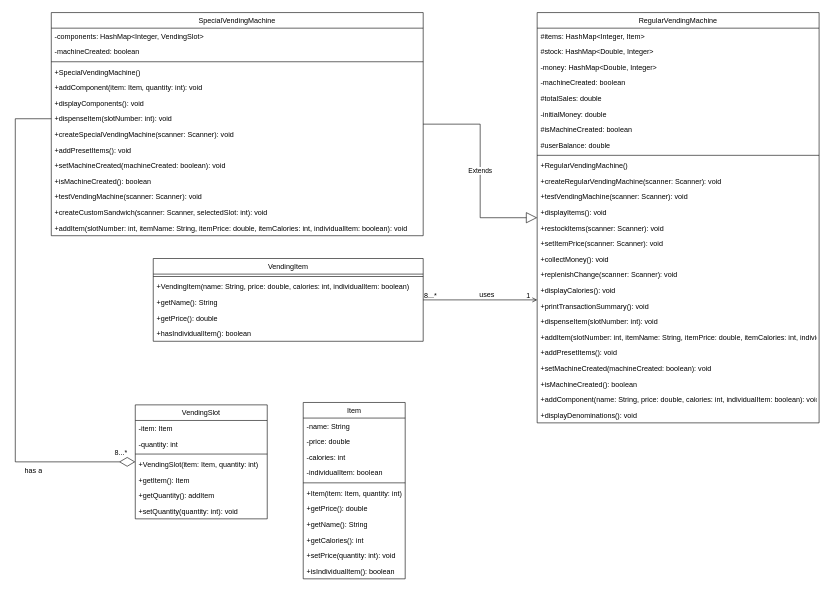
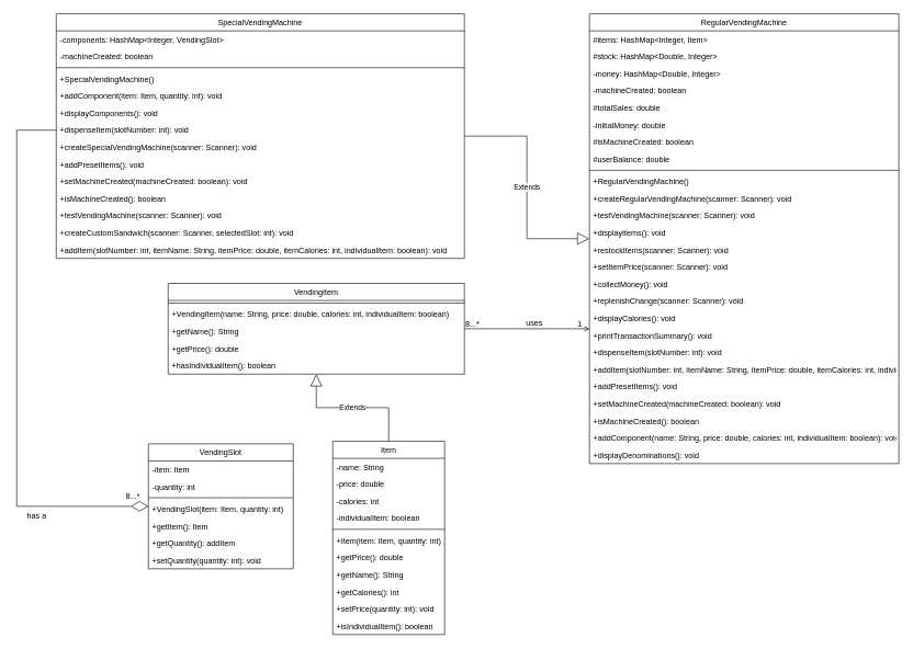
  <mxCell id="0" />
  <mxCell id="1" parent="0" />
  <mxCell id="2" value="VendingItem" style="swimlane;fontStyle=0;align=center;verticalAlign=top;childLayout=stackLayout;horizontal=1;startSize=26;horizontalStack=0;resizeParent=1;resizeLast=0;collapsible=1;marginBottom=0;rounded=0;shadow=0;strokeWidth=1;" vertex="1" parent="1"><mxGeometry x="250" y="430" width="450" height="138" as="geometry"><mxRectangle x="230" y="140" width="160" height="26" as="alternateBounds" /></mxGeometry></mxCell>
  <mxCell id="3" value="" style="line;html=1;strokeWidth=1;align=left;verticalAlign=middle;spacingTop=-1;spacingLeft=3;spacingRight=3;rotatable=0;labelPosition=right;points=[];portConstraint=eastwest;" vertex="1" parent="2"><mxGeometry y="26" width="450" height="8" as="geometry" /></mxCell>
  <mxCell id="4" value="+VendingItem(name: String, price: double, calories: int, individualItem: boolean)" style="text;align=left;verticalAlign=top;spacingLeft=4;spacingRight=4;overflow=hidden;rotatable=0;points=[[0,0.5],[1,0.5]];portConstraint=eastwest;rounded=0;shadow=0;html=0;" vertex="1" parent="2"><mxGeometry y="34" width="450" height="26" as="geometry" /></mxCell>
  <mxCell id="5" value="+getName(): String" style="text;align=left;verticalAlign=top;spacingLeft=4;spacingRight=4;overflow=hidden;rotatable=0;points=[[0,0.5],[1,0.5]];portConstraint=eastwest;rounded=0;shadow=0;html=0;" vertex="1" parent="2"><mxGeometry y="60" width="450" height="26" as="geometry" /></mxCell>
  <mxCell id="6" value="+getPrice(): double" style="text;align=left;verticalAlign=top;spacingLeft=4;spacingRight=4;overflow=hidden;rotatable=0;points=[[0,0.5],[1,0.5]];portConstraint=eastwest;" vertex="1" parent="2"><mxGeometry y="86" width="450" height="26" as="geometry" /></mxCell>
  <mxCell id="7" value="+hasIndividualItem(): boolean" style="text;align=left;verticalAlign=top;spacingLeft=4;spacingRight=4;overflow=hidden;rotatable=0;points=[[0,0.5],[1,0.5]];portConstraint=eastwest;" vertex="1" parent="2"><mxGeometry y="112" width="450" height="26" as="geometry" /></mxCell>
  <mxCell id="8" value="RegularVendingMachine" style="swimlane;fontStyle=0;align=center;verticalAlign=top;childLayout=stackLayout;horizontal=1;startSize=26;horizontalStack=0;resizeParent=1;resizeLast=0;collapsible=1;marginBottom=0;rounded=0;shadow=0;strokeWidth=1;" vertex="1" parent="1"><mxGeometry x="890" y="20" width="470" height="684" as="geometry"><mxRectangle x="550" y="140" width="160" height="26" as="alternateBounds" /></mxGeometry></mxCell>
  <mxCell id="9" value="#items: HashMap&lt;Integer, Item&gt;" style="text;align=left;verticalAlign=top;spacingLeft=4;spacingRight=4;overflow=hidden;rotatable=0;points=[[0,0.5],[1,0.5]];portConstraint=eastwest;" vertex="1" parent="8"><mxGeometry y="26" width="470" height="26" as="geometry" /></mxCell>
  <mxCell id="10" value="#stock: HashMap&lt;Double, Integer&gt;" style="text;align=left;verticalAlign=top;spacingLeft=4;spacingRight=4;overflow=hidden;rotatable=0;points=[[0,0.5],[1,0.5]];portConstraint=eastwest;rounded=0;shadow=0;html=0;" vertex="1" parent="8"><mxGeometry y="52" width="470" height="26" as="geometry" /></mxCell>
  <mxCell id="11" value="-money: HashMap&lt;Double, Integer&gt;" style="text;align=left;verticalAlign=top;spacingLeft=4;spacingRight=4;overflow=hidden;rotatable=0;points=[[0,0.5],[1,0.5]];portConstraint=eastwest;rounded=0;shadow=0;html=0;" vertex="1" parent="8"><mxGeometry y="78" width="470" height="26" as="geometry" /></mxCell>
  <mxCell id="12" value="-machineCreated: boolean" style="text;align=left;verticalAlign=top;spacingLeft=4;spacingRight=4;overflow=hidden;rotatable=0;points=[[0,0.5],[1,0.5]];portConstraint=eastwest;rounded=0;shadow=0;html=0;" vertex="1" parent="8"><mxGeometry y="104" width="470" height="26" as="geometry" /></mxCell>
  <mxCell id="13" value="#totalSales: double" style="text;align=left;verticalAlign=top;spacingLeft=4;spacingRight=4;overflow=hidden;rotatable=0;points=[[0,0.5],[1,0.5]];portConstraint=eastwest;rounded=0;shadow=0;html=0;" vertex="1" parent="8"><mxGeometry y="130" width="470" height="26" as="geometry" /></mxCell>
  <mxCell id="14" value="-initialMoney: double" style="text;align=left;verticalAlign=top;spacingLeft=4;spacingRight=4;overflow=hidden;rotatable=0;points=[[0,0.5],[1,0.5]];portConstraint=eastwest;" vertex="1" parent="8"><mxGeometry y="156" width="470" height="26" as="geometry" /></mxCell>
  <mxCell id="15" value="#isMachineCreated: boolean" style="text;align=left;verticalAlign=top;spacingLeft=4;spacingRight=4;overflow=hidden;rotatable=0;points=[[0,0.5],[1,0.5]];portConstraint=eastwest;" vertex="1" parent="8"><mxGeometry y="182" width="470" height="26" as="geometry" /></mxCell>
  <mxCell id="16" value="#userBalance: double" style="text;align=left;verticalAlign=top;spacingLeft=4;spacingRight=4;overflow=hidden;rotatable=0;points=[[0,0.5],[1,0.5]];portConstraint=eastwest;" vertex="1" parent="8"><mxGeometry y="208" width="470" height="26" as="geometry" /></mxCell>
  <mxCell id="17" value="" style="line;html=1;strokeWidth=1;align=left;verticalAlign=middle;spacingTop=-1;spacingLeft=3;spacingRight=3;rotatable=0;labelPosition=right;points=[];portConstraint=eastwest;" vertex="1" parent="8"><mxGeometry y="234" width="470" height="8" as="geometry" /></mxCell>
  <mxCell id="18" value="+RegularVendingMachine()" style="text;align=left;verticalAlign=top;spacingLeft=4;spacingRight=4;overflow=hidden;rotatable=0;points=[[0,0.5],[1,0.5]];portConstraint=eastwest;" vertex="1" parent="8"><mxGeometry y="242" width="470" height="26" as="geometry" /></mxCell>
  <mxCell id="19" value="+createRegularVendingMachine(scanner: Scanner): void" style="text;align=left;verticalAlign=top;spacingLeft=4;spacingRight=4;overflow=hidden;rotatable=0;points=[[0,0.5],[1,0.5]];portConstraint=eastwest;" vertex="1" parent="8"><mxGeometry y="268" width="470" height="26" as="geometry" /></mxCell>
  <mxCell id="20" value="+testVendingMachine(scanner: Scanner): void" style="text;align=left;verticalAlign=top;spacingLeft=4;spacingRight=4;overflow=hidden;rotatable=0;points=[[0,0.5],[1,0.5]];portConstraint=eastwest;" vertex="1" parent="8"><mxGeometry y="294" width="470" height="26" as="geometry" /></mxCell>
  <mxCell id="21" value="+displayItems(): void" style="text;align=left;verticalAlign=top;spacingLeft=4;spacingRight=4;overflow=hidden;rotatable=0;points=[[0,0.5],[1,0.5]];portConstraint=eastwest;" vertex="1" parent="8"><mxGeometry y="320" width="470" height="26" as="geometry" /></mxCell>
  <mxCell id="22" value="+restockItems(scanner: Scanner): void" style="text;align=left;verticalAlign=top;spacingLeft=4;spacingRight=4;overflow=hidden;rotatable=0;points=[[0,0.5],[1,0.5]];portConstraint=eastwest;" vertex="1" parent="8"><mxGeometry y="346" width="470" height="26" as="geometry" /></mxCell>
  <mxCell id="23" value="+setItemPrice(scanner: Scanner): void" style="text;align=left;verticalAlign=top;spacingLeft=4;spacingRight=4;overflow=hidden;rotatable=0;points=[[0,0.5],[1,0.5]];portConstraint=eastwest;" vertex="1" parent="8"><mxGeometry y="372" width="470" height="26" as="geometry" /></mxCell>
  <mxCell id="24" value="+collectMoney(): void" style="text;align=left;verticalAlign=top;spacingLeft=4;spacingRight=4;overflow=hidden;rotatable=0;points=[[0,0.5],[1,0.5]];portConstraint=eastwest;" vertex="1" parent="8"><mxGeometry y="398" width="470" height="26" as="geometry" /></mxCell>
  <mxCell id="25" value="+replenishChange(scanner: Scanner): void" style="text;align=left;verticalAlign=top;spacingLeft=4;spacingRight=4;overflow=hidden;rotatable=0;points=[[0,0.5],[1,0.5]];portConstraint=eastwest;" vertex="1" parent="8"><mxGeometry y="424" width="470" height="26" as="geometry" /></mxCell>
  <mxCell id="26" value="+displayCalories(): void" style="text;align=left;verticalAlign=top;spacingLeft=4;spacingRight=4;overflow=hidden;rotatable=0;points=[[0,0.5],[1,0.5]];portConstraint=eastwest;" vertex="1" parent="8"><mxGeometry y="450" width="470" height="26" as="geometry" /></mxCell>
  <mxCell id="27" value="+printTransactionSummary(): void" style="text;align=left;verticalAlign=top;spacingLeft=4;spacingRight=4;overflow=hidden;rotatable=0;points=[[0,0.5],[1,0.5]];portConstraint=eastwest;" vertex="1" parent="8"><mxGeometry y="476" width="470" height="26" as="geometry" /></mxCell>
  <mxCell id="28" value="+dispenseItem(slotNumber: int): void" style="text;align=left;verticalAlign=top;spacingLeft=4;spacingRight=4;overflow=hidden;rotatable=0;points=[[0,0.5],[1,0.5]];portConstraint=eastwest;" vertex="1" parent="8"><mxGeometry y="502" width="470" height="26" as="geometry" /></mxCell>
  <mxCell id="29" value="+addItem(slotNumber: int, itemName: String, itemPrice: double, itemCalories: int, individualItem: boolean): void" style="text;align=left;verticalAlign=top;spacingLeft=4;spacingRight=4;overflow=hidden;rotatable=0;points=[[0,0.5],[1,0.5]];portConstraint=eastwest;" vertex="1" parent="8"><mxGeometry y="528" width="470" height="26" as="geometry" /></mxCell>
  <mxCell id="30" value="+addPresetItems(): void" style="text;align=left;verticalAlign=top;spacingLeft=4;spacingRight=4;overflow=hidden;rotatable=0;points=[[0,0.5],[1,0.5]];portConstraint=eastwest;" vertex="1" parent="8"><mxGeometry y="554" width="470" height="26" as="geometry" /></mxCell>
  <mxCell id="31" value="+setMachineCreated(machineCreated: boolean): void" style="text;align=left;verticalAlign=top;spacingLeft=4;spacingRight=4;overflow=hidden;rotatable=0;points=[[0,0.5],[1,0.5]];portConstraint=eastwest;" vertex="1" parent="8"><mxGeometry y="580" width="470" height="26" as="geometry" /></mxCell>
  <mxCell id="32" value="+isMachineCreated(): boolean" style="text;align=left;verticalAlign=top;spacingLeft=4;spacingRight=4;overflow=hidden;rotatable=0;points=[[0,0.5],[1,0.5]];portConstraint=eastwest;" vertex="1" parent="8"><mxGeometry y="606" width="470" height="26" as="geometry" /></mxCell>
  <mxCell id="33" value="+addComponent(name: String, price: double, calories: int, individualItem: boolean): void" style="text;align=left;verticalAlign=top;spacingLeft=4;spacingRight=4;overflow=hidden;rotatable=0;points=[[0,0.5],[1,0.5]];portConstraint=eastwest;" vertex="1" parent="8"><mxGeometry y="632" width="470" height="26" as="geometry" /></mxCell>
  <mxCell id="34" value="+displayDenominations(): void" style="text;align=left;verticalAlign=top;spacingLeft=4;spacingRight=4;overflow=hidden;rotatable=0;points=[[0,0.5],[1,0.5]];portConstraint=eastwest;" vertex="1" parent="8"><mxGeometry y="658" width="470" height="26" as="geometry" /></mxCell>
  <mxCell id="35" value="" style="endArrow=open;shadow=0;strokeWidth=1;rounded=0;endFill=1;edgeStyle=elbowEdgeStyle;elbow=vertical;" edge="1" parent="1" source="2" target="8"><mxGeometry x="0.5" y="41" relative="1" as="geometry"><mxPoint x="560" y="502" as="sourcePoint" /><mxPoint x="720" y="502" as="targetPoint" /><mxPoint x="-40" y="32" as="offset" /></mxGeometry></mxCell>
  <mxCell id="36" value="8...*" style="resizable=0;align=left;verticalAlign=bottom;labelBackgroundColor=none;fontSize=12;" connectable="0" vertex="1" parent="35"><mxGeometry x="-1" relative="1" as="geometry"><mxPoint y="1" as="offset" /></mxGeometry></mxCell>
  <mxCell id="37" value="1" style="resizable=0;align=right;verticalAlign=bottom;labelBackgroundColor=none;fontSize=12;" connectable="0" vertex="1" parent="35"><mxGeometry x="1" relative="1" as="geometry"><mxPoint x="-10" y="1" as="offset" /></mxGeometry></mxCell>
  <mxCell id="38" value="uses" style="text;html=1;resizable=0;points=[];;align=center;verticalAlign=middle;labelBackgroundColor=none;rounded=0;shadow=0;strokeWidth=1;fontSize=12;" vertex="1" connectable="0" parent="35"><mxGeometry x="0.5" y="49" relative="1" as="geometry"><mxPoint x="-38" y="40" as="offset" /></mxGeometry></mxCell>
  <mxCell id="39" value="Item" style="swimlane;fontStyle=0;align=center;verticalAlign=top;childLayout=stackLayout;horizontal=1;startSize=26;horizontalStack=0;resizeParent=1;resizeLast=0;collapsible=1;marginBottom=0;rounded=0;shadow=0;strokeWidth=1;" vertex="1" parent="1"><mxGeometry x="500" y="670" width="170" height="294" as="geometry"><mxRectangle x="130" y="380" width="160" height="26" as="alternateBounds" /></mxGeometry></mxCell>
  <mxCell id="40" value="-name: String" style="text;align=left;verticalAlign=top;spacingLeft=4;spacingRight=4;overflow=hidden;rotatable=0;points=[[0,0.5],[1,0.5]];portConstraint=eastwest;" vertex="1" parent="39"><mxGeometry y="26" width="170" height="26" as="geometry" /></mxCell>
  <mxCell id="41" value="-price: double" style="text;align=left;verticalAlign=top;spacingLeft=4;spacingRight=4;overflow=hidden;rotatable=0;points=[[0,0.5],[1,0.5]];portConstraint=eastwest;rounded=0;shadow=0;html=0;" vertex="1" parent="39"><mxGeometry y="52" width="170" height="26" as="geometry" /></mxCell>
  <mxCell id="42" value="-calories: int" style="text;align=left;verticalAlign=top;spacingLeft=4;spacingRight=4;overflow=hidden;rotatable=0;points=[[0,0.5],[1,0.5]];portConstraint=eastwest;rounded=0;shadow=0;html=0;" vertex="1" parent="39"><mxGeometry y="78" width="170" height="26" as="geometry" /></mxCell>
  <mxCell id="43" value="-individualItem: boolean" style="text;align=left;verticalAlign=top;spacingLeft=4;spacingRight=4;overflow=hidden;rotatable=0;points=[[0,0.5],[1,0.5]];portConstraint=eastwest;rounded=0;shadow=0;html=0;" vertex="1" parent="39"><mxGeometry y="104" width="170" height="26" as="geometry" /></mxCell>
  <mxCell id="44" value="" style="line;html=1;strokeWidth=1;align=left;verticalAlign=middle;spacingTop=-1;spacingLeft=3;spacingRight=3;rotatable=0;labelPosition=right;points=[];portConstraint=eastwest;" vertex="1" parent="39"><mxGeometry y="130" width="170" height="8" as="geometry" /></mxCell>
  <mxCell id="45" value="+Item(item: Item, quantity: int)" style="text;align=left;verticalAlign=top;spacingLeft=4;spacingRight=4;overflow=hidden;rotatable=0;points=[[0,0.5],[1,0.5]];portConstraint=eastwest;fontStyle=0" vertex="1" parent="39"><mxGeometry y="138" width="170" height="26" as="geometry" /></mxCell>
  <mxCell id="46" value="+getPrice(): double" style="text;align=left;verticalAlign=top;spacingLeft=4;spacingRight=4;overflow=hidden;rotatable=0;points=[[0,0.5],[1,0.5]];portConstraint=eastwest;" vertex="1" parent="39"><mxGeometry y="164" width="170" height="26" as="geometry" /></mxCell>
  <mxCell id="47" value="+getName(): String" style="text;align=left;verticalAlign=top;spacingLeft=4;spacingRight=4;overflow=hidden;rotatable=0;points=[[0,0.5],[1,0.5]];portConstraint=eastwest;rounded=0;shadow=0;html=0;" vertex="1" parent="39"><mxGeometry y="190" width="170" height="26" as="geometry" /></mxCell>
  <mxCell id="48" value="+getCalories(): int" style="text;align=left;verticalAlign=top;spacingLeft=4;spacingRight=4;overflow=hidden;rotatable=0;points=[[0,0.5],[1,0.5]];portConstraint=eastwest;" vertex="1" parent="39"><mxGeometry y="216" width="170" height="26" as="geometry" /></mxCell>
  <mxCell id="49" value="+setPrice(quantity: int): void" style="text;align=left;verticalAlign=top;spacingLeft=4;spacingRight=4;overflow=hidden;rotatable=0;points=[[0,0.5],[1,0.5]];portConstraint=eastwest;" vertex="1" parent="39"><mxGeometry y="242" width="170" height="26" as="geometry" /></mxCell>
  <mxCell id="50" value="+isIndividualItem(): boolean" style="text;align=left;verticalAlign=top;spacingLeft=4;spacingRight=4;overflow=hidden;rotatable=0;points=[[0,0.5],[1,0.5]];portConstraint=eastwest;" vertex="1" parent="39"><mxGeometry y="268" width="170" height="26" as="geometry" /></mxCell>
  <mxCell id="51" value="VendingSlot" style="swimlane;fontStyle=0;align=center;verticalAlign=top;childLayout=stackLayout;horizontal=1;startSize=26;horizontalStack=0;resizeParent=1;resizeLast=0;collapsible=1;marginBottom=0;rounded=0;shadow=0;strokeWidth=1;" vertex="1" parent="1"><mxGeometry x="220" y="674" width="220" height="190" as="geometry"><mxRectangle x="130" y="380" width="160" height="26" as="alternateBounds" /></mxGeometry></mxCell>
  <mxCell id="52" value="-item: Item" style="text;align=left;verticalAlign=top;spacingLeft=4;spacingRight=4;overflow=hidden;rotatable=0;points=[[0,0.5],[1,0.5]];portConstraint=eastwest;" vertex="1" parent="51"><mxGeometry y="26" width="220" height="26" as="geometry" /></mxCell>
  <mxCell id="53" value="-quantity: int" style="text;align=left;verticalAlign=top;spacingLeft=4;spacingRight=4;overflow=hidden;rotatable=0;points=[[0,0.5],[1,0.5]];portConstraint=eastwest;rounded=0;shadow=0;html=0;" vertex="1" parent="51"><mxGeometry y="52" width="220" height="26" as="geometry" /></mxCell>
  <mxCell id="54" value="" style="line;html=1;strokeWidth=1;align=left;verticalAlign=middle;spacingTop=-1;spacingLeft=3;spacingRight=3;rotatable=0;labelPosition=right;points=[];portConstraint=eastwest;" vertex="1" parent="51"><mxGeometry y="78" width="220" height="8" as="geometry" /></mxCell>
  <mxCell id="55" value="+VendingSlot(item: Item, quantity: int)" style="text;align=left;verticalAlign=top;spacingLeft=4;spacingRight=4;overflow=hidden;rotatable=0;points=[[0,0.5],[1,0.5]];portConstraint=eastwest;fontStyle=0" vertex="1" parent="51"><mxGeometry y="86" width="220" height="26" as="geometry" /></mxCell>
  <mxCell id="56" value="+getItem(): Item" style="text;align=left;verticalAlign=top;spacingLeft=4;spacingRight=4;overflow=hidden;rotatable=0;points=[[0,0.5],[1,0.5]];portConstraint=eastwest;" vertex="1" parent="51"><mxGeometry y="112" width="220" height="26" as="geometry" /></mxCell>
  <mxCell id="57" value="+getQuantity(): addItem" style="text;align=left;verticalAlign=top;spacingLeft=4;spacingRight=4;overflow=hidden;rotatable=0;points=[[0,0.5],[1,0.5]];portConstraint=eastwest;" vertex="1" parent="51"><mxGeometry y="138" width="220" height="26" as="geometry" /></mxCell>
  <mxCell id="58" value="+setQuantity(quantity: int): void" style="text;align=left;verticalAlign=top;spacingLeft=4;spacingRight=4;overflow=hidden;rotatable=0;points=[[0,0.5],[1,0.5]];portConstraint=eastwest;" vertex="1" parent="51"><mxGeometry y="164" width="220" height="26" as="geometry" /></mxCell>
  <mxCell id="59" value="SpecialVendingMachine" style="swimlane;fontStyle=0;align=center;verticalAlign=top;childLayout=stackLayout;horizontal=1;startSize=26;horizontalStack=0;resizeParent=1;resizeLast=0;collapsible=1;marginBottom=0;rounded=0;shadow=0;strokeWidth=1;" vertex="1" parent="1"><mxGeometry x="80" y="20" width="620" height="372" as="geometry"><mxRectangle x="550" y="140" width="160" height="26" as="alternateBounds" /></mxGeometry></mxCell>
  <mxCell id="60" value="-components: HashMap&lt;Integer, VendingSlot&gt;" style="text;align=left;verticalAlign=top;spacingLeft=4;spacingRight=4;overflow=hidden;rotatable=0;points=[[0,0.5],[1,0.5]];portConstraint=eastwest;rounded=0;shadow=0;html=0;" vertex="1" parent="59"><mxGeometry y="26" width="620" height="26" as="geometry" /></mxCell>
  <mxCell id="61" value="-machineCreated: boolean" style="text;align=left;verticalAlign=top;spacingLeft=4;spacingRight=4;overflow=hidden;rotatable=0;points=[[0,0.5],[1,0.5]];portConstraint=eastwest;rounded=0;shadow=0;html=0;" vertex="1" parent="59"><mxGeometry y="52" width="620" height="26" as="geometry" /></mxCell>
  <mxCell id="62" value="" style="line;html=1;strokeWidth=1;align=left;verticalAlign=middle;spacingTop=-1;spacingLeft=3;spacingRight=3;rotatable=0;labelPosition=right;points=[];portConstraint=eastwest;" vertex="1" parent="59"><mxGeometry y="78" width="620" height="8" as="geometry" /></mxCell>
  <mxCell id="63" value="+SpecialVendingMachine()" style="text;align=left;verticalAlign=top;spacingLeft=4;spacingRight=4;overflow=hidden;rotatable=0;points=[[0,0.5],[1,0.5]];portConstraint=eastwest;" vertex="1" parent="59"><mxGeometry y="86" width="620" height="26" as="geometry" /></mxCell>
  <mxCell id="64" value="+addComponent(item: Item, quantity: int): void" style="text;align=left;verticalAlign=top;spacingLeft=4;spacingRight=4;overflow=hidden;rotatable=0;points=[[0,0.5],[1,0.5]];portConstraint=eastwest;" vertex="1" parent="59"><mxGeometry y="112" width="620" height="26" as="geometry" /></mxCell>
  <mxCell id="65" value="+displayComponents(): void" style="text;align=left;verticalAlign=top;spacingLeft=4;spacingRight=4;overflow=hidden;rotatable=0;points=[[0,0.5],[1,0.5]];portConstraint=eastwest;" vertex="1" parent="59"><mxGeometry y="138" width="620" height="26" as="geometry" /></mxCell>
  <mxCell id="66" value="+dispenseItem(slotNumber: int): void" style="text;align=left;verticalAlign=top;spacingLeft=4;spacingRight=4;overflow=hidden;rotatable=0;points=[[0,0.5],[1,0.5]];portConstraint=eastwest;" vertex="1" parent="59"><mxGeometry y="164" width="620" height="26" as="geometry" /></mxCell>
  <mxCell id="67" value="+createSpecialVendingMachine(scanner: Scanner): void" style="text;align=left;verticalAlign=top;spacingLeft=4;spacingRight=4;overflow=hidden;rotatable=0;points=[[0,0.5],[1,0.5]];portConstraint=eastwest;" vertex="1" parent="59"><mxGeometry y="190" width="620" height="26" as="geometry" /></mxCell>
  <mxCell id="68" value="+addPresetItems(): void" style="text;align=left;verticalAlign=top;spacingLeft=4;spacingRight=4;overflow=hidden;rotatable=0;points=[[0,0.5],[1,0.5]];portConstraint=eastwest;" vertex="1" parent="59"><mxGeometry y="216" width="620" height="26" as="geometry" /></mxCell>
  <mxCell id="69" value="+setMachineCreated(machineCreated: boolean): void" style="text;align=left;verticalAlign=top;spacingLeft=4;spacingRight=4;overflow=hidden;rotatable=0;points=[[0,0.5],[1,0.5]];portConstraint=eastwest;" vertex="1" parent="59"><mxGeometry y="242" width="620" height="26" as="geometry" /></mxCell>
  <mxCell id="70" value="+isMachineCreated(): boolean" style="text;align=left;verticalAlign=top;spacingLeft=4;spacingRight=4;overflow=hidden;rotatable=0;points=[[0,0.5],[1,0.5]];portConstraint=eastwest;" vertex="1" parent="59"><mxGeometry y="268" width="620" height="26" as="geometry" /></mxCell>
  <mxCell id="71" value="+testVendingMachine(scanner: Scanner): void" style="text;align=left;verticalAlign=top;spacingLeft=4;spacingRight=4;overflow=hidden;rotatable=0;points=[[0,0.5],[1,0.5]];portConstraint=eastwest;" vertex="1" parent="59"><mxGeometry y="294" width="620" height="26" as="geometry" /></mxCell>
  <mxCell id="72" value="+createCustomSandwich(scanner: Scanner, selectedSlot: int): void" style="text;align=left;verticalAlign=top;spacingLeft=4;spacingRight=4;overflow=hidden;rotatable=0;points=[[0,0.5],[1,0.5]];portConstraint=eastwest;" vertex="1" parent="59"><mxGeometry y="320" width="620" height="26" as="geometry" /></mxCell>
  <mxCell id="73" value="+addItem(slotNumber: int, itemName: String, itemPrice: double, itemCalories: int, individualItem: boolean): void" style="text;align=left;verticalAlign=top;spacingLeft=4;spacingRight=4;overflow=hidden;rotatable=0;points=[[0,0.5],[1,0.5]];portConstraint=eastwest;" vertex="1" parent="59"><mxGeometry y="346" width="620" height="26" as="geometry" /></mxCell>
  <mxCell id="74" value="Extends" style="endArrow=block;endSize=16;endFill=0;html=1;rounded=0;edgeStyle=orthogonalEdgeStyle;" edge="1" parent="1" source="59" target="8"><mxGeometry width="160" relative="1" as="geometry"><mxPoint x="630" y="300" as="sourcePoint" /><mxPoint x="790" y="300" as="targetPoint" /></mxGeometry></mxCell>
+ <mxCell id="75" value="Extends" style="endArrow=block;endSize=16;endFill=0;html=1;rounded=0;edgeStyle=orthogonalEdgeStyle;" edge="1" parent="1" source="39" target="2"><mxGeometry width="160" relative="1" as="geometry"><mxPoint x="500" y="590" as="sourcePoint" /><mxPoint x="660" y="590" as="targetPoint" /></mxGeometry></mxCell>
  <mxCell id="76" value="has a" style="text;strokeColor=none;fillColor=none;align=left;verticalAlign=top;spacingLeft=4;spacingRight=4;overflow=hidden;rotatable=0;points=[[0,0.5],[1,0.5]];portConstraint=eastwest;whiteSpace=wrap;html=1;" vertex="1" parent="1"><mxGeometry x="30" y="770" width="100" height="26" as="geometry" /></mxCell>
  <mxCell id="77" value="" style="endArrow=diamondThin;endFill=0;endSize=24;html=1;rounded=0;edgeStyle=orthogonalEdgeStyle;exitX=0;exitY=0.5;exitDx=0;exitDy=0;" edge="1" parent="1" source="66" target="51"><mxGeometry width="160" relative="1" as="geometry"><mxPoint x="310" y="370" as="sourcePoint" /><mxPoint x="-30" y="210" as="targetPoint" /><Array as="points"><mxPoint x="20" y="197" /><mxPoint x="20" y="769" /></Array></mxGeometry></mxCell>
  <mxCell id="78" value="8...*" style="text;strokeColor=none;fillColor=none;align=left;verticalAlign=top;spacingLeft=4;spacingRight=4;overflow=hidden;rotatable=0;points=[[0,0.5],[1,0.5]];portConstraint=eastwest;whiteSpace=wrap;html=1;" vertex="1" parent="1"><mxGeometry y="740" width="50" height="44" as="geometry" x="180" /></mxCell>
